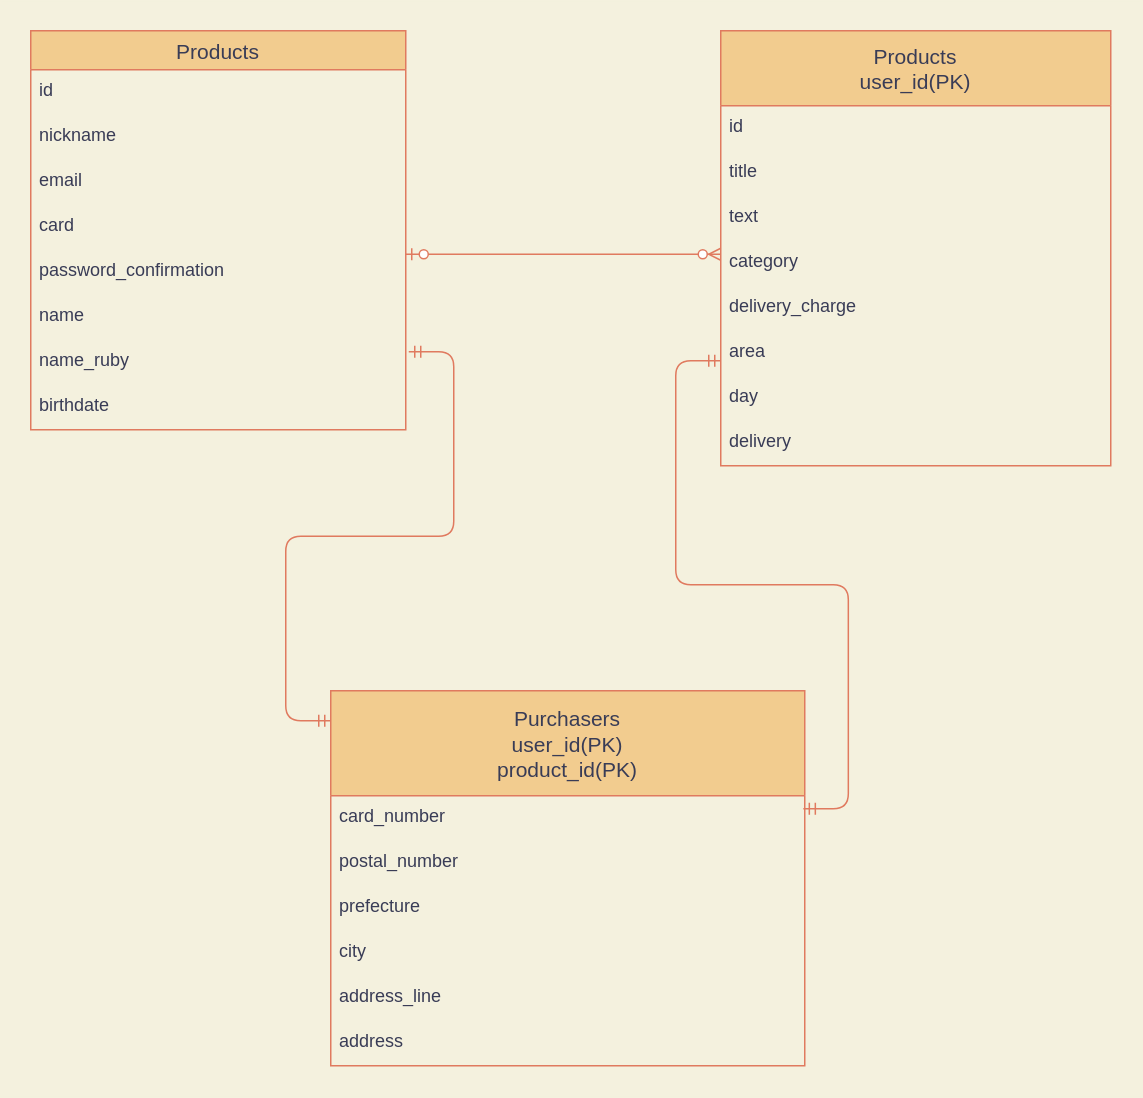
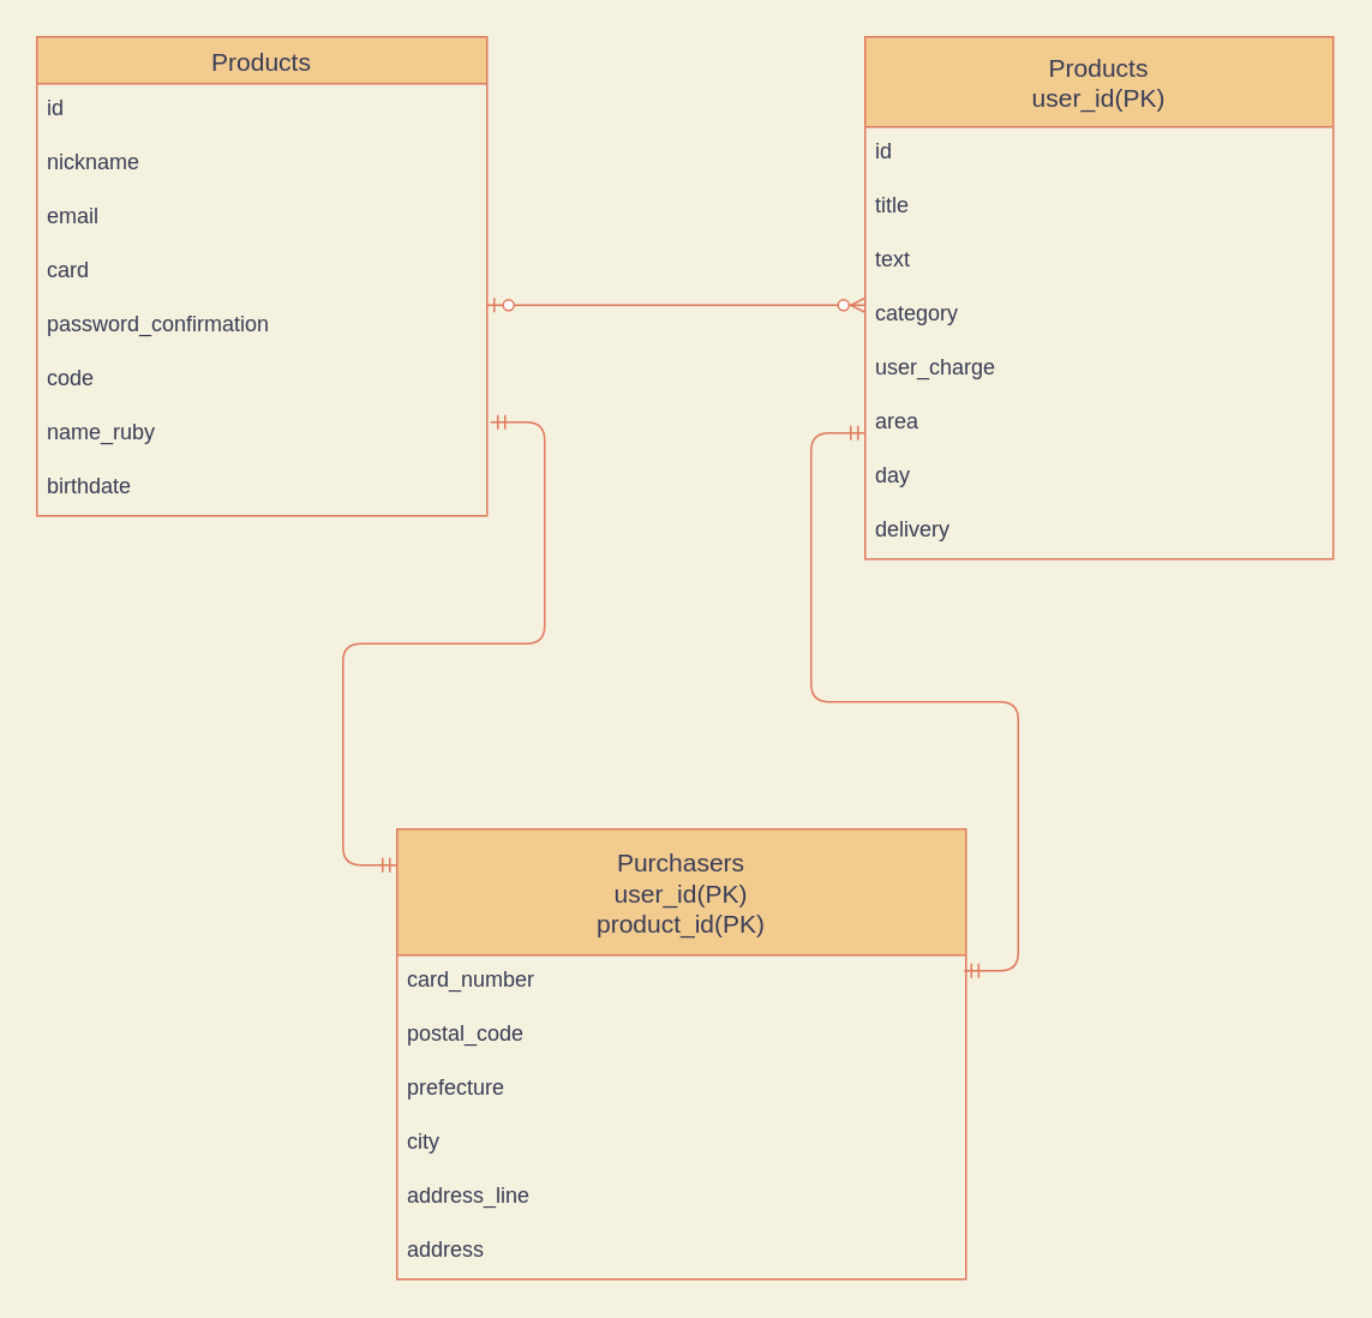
  <mxCell id="0" />
  <mxCell id="1" parent="0" />
  <mxCell id="2" value="Products" style="swimlane;fontStyle=0;childLayout=stackLayout;horizontal=1;startSize=26;horizontalStack=0;resizeParent=1;resizeParentMax=0;resizeLast=0;collapsible=1;marginBottom=0;align=center;fontSize=14;rounded=0;sketch=0;strokeColor=#E07A5F;fillColor=#F2CC8F;fontColor=#393C56;" vertex="1" parent="1"><mxGeometry x="20" y="20" width="250" height="266" as="geometry" /></mxCell>
  <mxCell id="3" value="id" style="text;strokeColor=none;fillColor=none;spacingLeft=4;spacingRight=4;overflow=hidden;rotatable=0;points=[[0,0.5],[1,0.5]];portConstraint=eastwest;fontSize=12;rounded=0;sketch=0;fontColor=#393C56;" vertex="1" parent="2"><mxGeometry y="26" width="250" height="30" as="geometry" /></mxCell>
  <mxCell id="4" value="nickname" style="text;strokeColor=none;fillColor=none;spacingLeft=4;spacingRight=4;overflow=hidden;rotatable=0;points=[[0,0.5],[1,0.5]];portConstraint=eastwest;fontSize=12;fontColor=#393C56;" vertex="1" parent="2"><mxGeometry y="56" width="250" height="30" as="geometry" /></mxCell>
  <mxCell id="5" value="email" style="text;strokeColor=none;fillColor=none;spacingLeft=4;spacingRight=4;overflow=hidden;rotatable=0;points=[[0,0.5],[1,0.5]];portConstraint=eastwest;fontSize=12;fontColor=#393C56;" vertex="1" parent="2"><mxGeometry y="86" width="250" height="30" as="geometry" /></mxCell>
  <mxCell id="6" value="card" style="text;strokeColor=none;fillColor=none;spacingLeft=4;spacingRight=4;overflow=hidden;rotatable=0;points=[[0,0.5],[1,0.5]];portConstraint=eastwest;fontSize=12;fontColor=#393C56;" vertex="1" parent="2"><mxGeometry y="116" width="250" height="30" as="geometry" /></mxCell>
  <mxCell id="7" value="password_confirmation" style="text;strokeColor=none;fillColor=none;spacingLeft=4;spacingRight=4;overflow=hidden;rotatable=0;points=[[0,0.5],[1,0.5]];portConstraint=eastwest;fontSize=12;rounded=0;sketch=0;fontColor=#393C56;" vertex="1" parent="2"><mxGeometry y="146" width="250" height="30" as="geometry" /></mxCell>
- <mxCell id="8" value="name" style="text;strokeColor=none;fillColor=none;spacingLeft=4;spacingRight=4;overflow=hidden;rotatable=0;points=[[0,0.5],[1,0.5]];portConstraint=eastwest;fontSize=12;rounded=0;sketch=0;fontColor=#393C56;" vertex="1" parent="2"><mxGeometry y="176" width="250" height="30" as="geometry" /></mxCell>
+ <mxCell id="8" value="code" style="text;strokeColor=none;fillColor=none;spacingLeft=4;spacingRight=4;overflow=hidden;rotatable=0;points=[[0,0.5],[1,0.5]];portConstraint=eastwest;fontSize=12;rounded=0;sketch=0;fontColor=#393C56;" vertex="1" parent="2"><mxGeometry y="176" width="250" height="30" as="geometry" /></mxCell>
  <mxCell id="9" value="name_ruby" style="text;strokeColor=none;fillColor=none;spacingLeft=4;spacingRight=4;overflow=hidden;rotatable=0;points=[[0,0.5],[1,0.5]];portConstraint=eastwest;fontSize=12;rounded=0;sketch=0;fontColor=#393C56;" vertex="1" parent="2"><mxGeometry y="206" width="250" height="30" as="geometry" /></mxCell>
  <mxCell id="10" value="birthdate" style="text;strokeColor=none;fillColor=none;spacingLeft=4;spacingRight=4;overflow=hidden;rotatable=0;points=[[0,0.5],[1,0.5]];portConstraint=eastwest;fontSize=12;rounded=0;sketch=0;fontColor=#393C56;" vertex="1" parent="2"><mxGeometry y="236" width="250" height="30" as="geometry" /></mxCell>
  <mxCell id="11" value="Products&#10;user_id(PK)" style="swimlane;fontStyle=0;childLayout=stackLayout;horizontal=1;startSize=50;horizontalStack=0;resizeParent=1;resizeParentMax=0;resizeLast=0;collapsible=1;marginBottom=0;align=center;fontSize=14;rounded=0;sketch=0;strokeColor=#E07A5F;fillColor=#F2CC8F;fontColor=#393C56;" vertex="1" parent="1"><mxGeometry x="480" y="20" width="260" height="290" as="geometry" /></mxCell>
  <mxCell id="12" value="id" style="text;strokeColor=none;fillColor=none;spacingLeft=4;spacingRight=4;overflow=hidden;rotatable=0;points=[[0,0.5],[1,0.5]];portConstraint=eastwest;fontSize=12;fontColor=#393C56;" vertex="1" parent="11"><mxGeometry y="50" width="260" height="30" as="geometry" /></mxCell>
  <mxCell id="13" value="title" style="text;strokeColor=none;fillColor=none;spacingLeft=4;spacingRight=4;overflow=hidden;rotatable=0;points=[[0,0.5],[1,0.5]];portConstraint=eastwest;fontSize=12;fontColor=#393C56;" vertex="1" parent="11"><mxGeometry y="80" width="260" height="30" as="geometry" /></mxCell>
  <mxCell id="14" value="text" style="text;strokeColor=none;fillColor=none;spacingLeft=4;spacingRight=4;overflow=hidden;rotatable=0;points=[[0,0.5],[1,0.5]];portConstraint=eastwest;fontSize=12;fontColor=#393C56;" vertex="1" parent="11"><mxGeometry y="110" width="260" height="30" as="geometry" /></mxCell>
  <mxCell id="15" value="category" style="text;strokeColor=none;fillColor=none;spacingLeft=4;spacingRight=4;overflow=hidden;rotatable=0;points=[[0,0.5],[1,0.5]];portConstraint=eastwest;fontSize=12;rounded=0;sketch=0;fontColor=#393C56;" vertex="1" parent="11"><mxGeometry y="140" width="260" height="30" as="geometry" /></mxCell>
- <mxCell id="16" value="delivery_charge" style="text;strokeColor=none;fillColor=none;spacingLeft=4;spacingRight=4;overflow=hidden;rotatable=0;points=[[0,0.5],[1,0.5]];portConstraint=eastwest;fontSize=12;rounded=0;sketch=0;fontColor=#393C56;" vertex="1" parent="11"><mxGeometry y="170" width="260" height="30" as="geometry" /></mxCell>
+ <mxCell id="16" value="user_charge" style="text;strokeColor=none;fillColor=none;spacingLeft=4;spacingRight=4;overflow=hidden;rotatable=0;points=[[0,0.5],[1,0.5]];portConstraint=eastwest;fontSize=12;rounded=0;sketch=0;fontColor=#393C56;" vertex="1" parent="11"><mxGeometry y="170" width="260" height="30" as="geometry" /></mxCell>
  <mxCell id="17" value="area" style="text;strokeColor=none;fillColor=none;spacingLeft=4;spacingRight=4;overflow=hidden;rotatable=0;points=[[0,0.5],[1,0.5]];portConstraint=eastwest;fontSize=12;rounded=0;sketch=0;fontColor=#393C56;" vertex="1" parent="11"><mxGeometry y="200" width="260" height="30" as="geometry" /></mxCell>
  <mxCell id="18" value="day" style="text;strokeColor=none;fillColor=none;spacingLeft=4;spacingRight=4;overflow=hidden;rotatable=0;points=[[0,0.5],[1,0.5]];portConstraint=eastwest;fontSize=12;rounded=0;sketch=0;fontColor=#393C56;" vertex="1" parent="11"><mxGeometry y="230" width="260" height="30" as="geometry" /></mxCell>
  <mxCell id="19" value="delivery" style="text;strokeColor=none;fillColor=none;spacingLeft=4;spacingRight=4;overflow=hidden;rotatable=0;points=[[0,0.5],[1,0.5]];portConstraint=eastwest;fontSize=12;rounded=0;sketch=0;fontColor=#393C56;" vertex="1" parent="11"><mxGeometry y="260" width="260" height="30" as="geometry" /></mxCell>
  <mxCell id="20" value="Purchasers&#10;user_id(PK)&#10;product_id(PK)" style="swimlane;fontStyle=0;childLayout=stackLayout;horizontal=1;startSize=70;horizontalStack=0;resizeParent=1;resizeParentMax=0;resizeLast=0;collapsible=1;marginBottom=0;align=center;fontSize=14;rounded=0;sketch=0;strokeColor=#E07A5F;fillColor=#F2CC8F;fontColor=#393C56;" vertex="1" parent="1"><mxGeometry x="220" y="460" width="316" height="250" as="geometry" /></mxCell>
  <mxCell id="21" value="card_number" style="text;strokeColor=none;fillColor=none;spacingLeft=4;spacingRight=4;overflow=hidden;rotatable=0;points=[[0,0.5],[1,0.5]];portConstraint=eastwest;fontSize=12;fontColor=#393C56;" vertex="1" parent="20"><mxGeometry y="70" width="316" height="30" as="geometry" /></mxCell>
- <mxCell id="22" value="postal_number" style="text;strokeColor=none;fillColor=none;spacingLeft=4;spacingRight=4;overflow=hidden;rotatable=0;points=[[0,0.5],[1,0.5]];portConstraint=eastwest;fontSize=12;fontColor=#393C56;" vertex="1" parent="20"><mxGeometry y="100" width="316" height="30" as="geometry" /></mxCell>
+ <mxCell id="22" value="postal_code" style="text;strokeColor=none;fillColor=none;spacingLeft=4;spacingRight=4;overflow=hidden;rotatable=0;points=[[0,0.5],[1,0.5]];portConstraint=eastwest;fontSize=12;fontColor=#393C56;" vertex="1" parent="20"><mxGeometry y="100" width="316" height="30" as="geometry" /></mxCell>
  <mxCell id="23" value="prefecture" style="text;strokeColor=none;fillColor=none;spacingLeft=4;spacingRight=4;overflow=hidden;rotatable=0;points=[[0,0.5],[1,0.5]];portConstraint=eastwest;fontSize=12;fontColor=#393C56;" vertex="1" parent="20"><mxGeometry y="130" width="316" height="30" as="geometry" /></mxCell>
  <mxCell id="24" value="city" style="text;strokeColor=none;fillColor=none;spacingLeft=4;spacingRight=4;overflow=hidden;rotatable=0;points=[[0,0.5],[1,0.5]];portConstraint=eastwest;fontSize=12;rounded=0;sketch=0;fontColor=#393C56;" vertex="1" parent="20"><mxGeometry y="160" width="316" height="30" as="geometry" /></mxCell>
  <mxCell id="25" value="address_line" style="text;strokeColor=none;fillColor=none;spacingLeft=4;spacingRight=4;overflow=hidden;rotatable=0;points=[[0,0.5],[1,0.5]];portConstraint=eastwest;fontSize=12;rounded=0;sketch=0;fontColor=#393C56;" vertex="1" parent="20"><mxGeometry y="190" width="316" height="30" as="geometry" /></mxCell>
  <mxCell id="26" value="address" style="text;strokeColor=none;fillColor=none;spacingLeft=4;spacingRight=4;overflow=hidden;rotatable=0;points=[[0,0.5],[1,0.5]];portConstraint=eastwest;fontSize=12;rounded=0;sketch=0;fontColor=#393C56;" vertex="1" parent="20"><mxGeometry y="220" width="316" height="30" as="geometry" /></mxCell>
  <mxCell id="27" value="" style="edgeStyle=entityRelationEdgeStyle;fontSize=12;html=1;endArrow=ERzeroToMany;startArrow=ERzeroToOne;strokeColor=#E07A5F;fillColor=#F2CC8F;entryX=0;entryY=0.3;entryDx=0;entryDy=0;labelBackgroundColor=#F4F1DE;fontColor=#393C56;entryPerimeter=0;" edge="1" parent="1" target="15"><mxGeometry width="100" height="100" relative="1" as="geometry"><mxPoint x="270" y="169" as="sourcePoint" /><mxPoint x="410" y="130" as="targetPoint" /></mxGeometry></mxCell>
  <mxCell id="28" value="" style="edgeStyle=entityRelationEdgeStyle;fontSize=12;html=1;endArrow=ERmandOne;startArrow=ERmandOne;strokeColor=#E07A5F;fillColor=#F2CC8F;" edge="1" parent="1"><mxGeometry width="100" height="100" relative="1" as="geometry"><mxPoint x="272" y="234" as="sourcePoint" /><mxPoint x="220" y="480" as="targetPoint" /></mxGeometry></mxCell>
  <mxCell id="29" value="" style="edgeStyle=entityRelationEdgeStyle;fontSize=12;html=1;endArrow=ERmandOne;startArrow=ERmandOne;strokeColor=#E07A5F;fillColor=#F2CC8F;exitX=0.997;exitY=0.289;exitDx=0;exitDy=0;exitPerimeter=0;" edge="1" parent="1" source="21"><mxGeometry width="100" height="100" relative="1" as="geometry"><mxPoint x="540" y="540" as="sourcePoint" /><mxPoint x="480" y="240" as="targetPoint" /></mxGeometry></mxCell>
